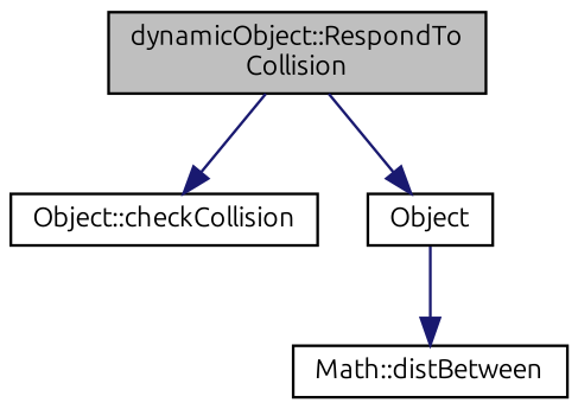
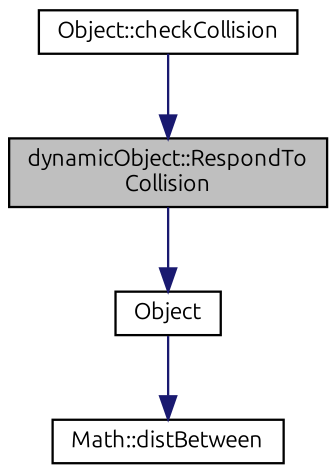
  digraph {
    fontname=Ubuntu
    rankdir=TB
    node [color=black fontname=Ubuntu fontsize=10 shape=record]
    edge [color=midnightblue fontname=Ubuntu fontsize=10 labelfontname=Helvetica labelfontsize=10 style=solid]
    n1 [fillcolor=grey75 fontcolor=black height=0.2 label="dynamicObject::RespondTo\lCollision" style=filled width=0.4]
    n2 [height=0.2 label="Object::checkCollision" width=0.4]
    n3 [height=0.2 label=Object width=0.4]
    n4 [height=0.2 label="Math::distBetween" width=0.4]
-   n1 -> n2
+   n2 -> n1
    n1 -> n3
    n3 -> n4
  }
